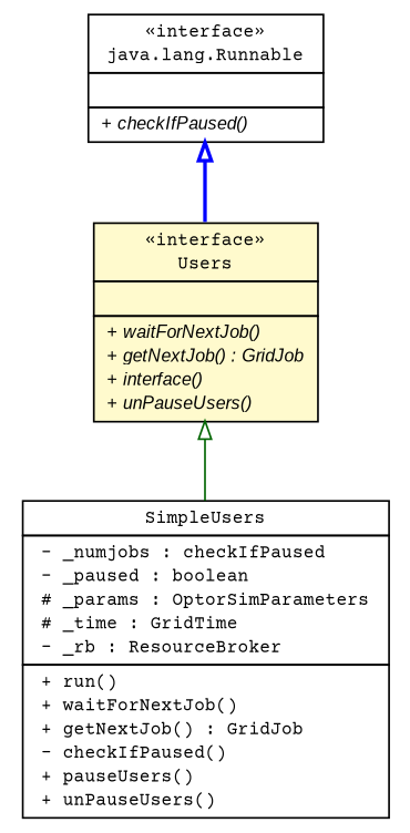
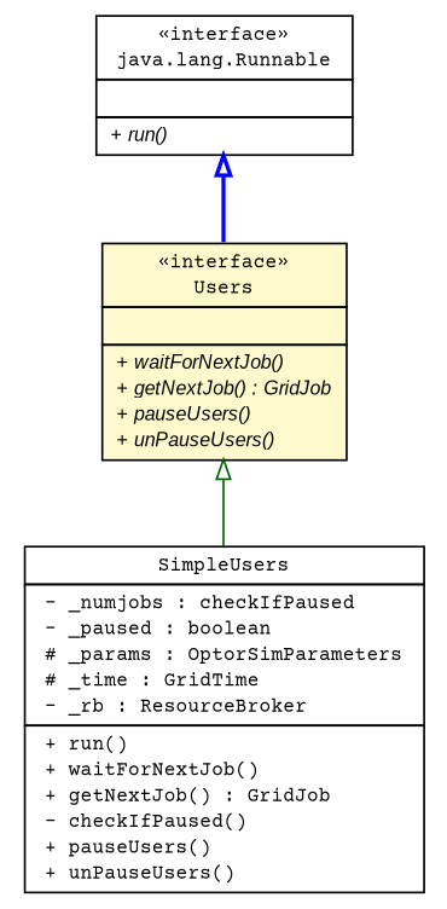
  digraph {
    fontname="Courier Prime"
    nodesep=0.25
    ranksep=0.5
    node [fontcolor=black fontname="Courier Prime" fontsize=10.0 shape=plaintext]
    edge [arrowtail=empty dir=back fontname="Courier Prime" fontsize=10 headport=p labelfontname=arial labelfontsize=10 tailport=p]
-   n1 [label=<<table title="org.edg.data.replication.optorsim.Users" border="0" cellborder="1" cellspacing="0" cellpadding="2" port="p" bgcolor="lemonChiffon" href="./Users.html"> 		<tr><td><table border="0" cellspacing="0" cellpadding="1"> <tr><td align="center" balign="center"> &#171;interface&#187; </td></tr> <tr><td align="center" balign="center"> Users </td></tr> 		</table></td></tr> 		<tr><td><table border="0" cellspacing="0" cellpadding="1"> <tr><td align="left" balign="left">  </td></tr> 		</table></td></tr> 		<tr><td><table border="0" cellspacing="0" cellpadding="1"> <tr><td align="left" balign="left"><font face="arial italic" point-size="10.0"> + waitForNextJob() </font></td></tr> <tr><td align="left" balign="left"><font face="arial italic" point-size="10.0"> + getNextJob() : GridJob </font></td></tr> <tr><td align="left" balign="left"><font face="arial italic" point-size="10.0"> + interface() </font></td></tr> <tr><td align="left" balign="left"><font face="arial italic" point-size="10.0"> + unPauseUsers() </font></td></tr> 		</table></td></tr> 		</table>>]
+   n1 [label=<<table title="org.edg.data.replication.optorsim.Users" border="0" cellborder="1" cellspacing="0" cellpadding="2" port="p" bgcolor="lemonChiffon" href="./Users.html"> 		<tr><td><table border="0" cellspacing="0" cellpadding="1"> <tr><td align="center" balign="center"> &#171;interface&#187; </td></tr> <tr><td align="center" balign="center"> Users </td></tr> 		</table></td></tr> 		<tr><td><table border="0" cellspacing="0" cellpadding="1"> <tr><td align="left" balign="left">  </td></tr> 		</table></td></tr> 		<tr><td><table border="0" cellspacing="0" cellpadding="1"> <tr><td align="left" balign="left"><font face="arial italic" point-size="10.0"> + waitForNextJob() </font></td></tr> <tr><td align="left" balign="left"><font face="arial italic" point-size="10.0"> + getNextJob() : GridJob </font></td></tr> <tr><td align="left" balign="left"><font face="arial italic" point-size="10.0"> + pauseUsers() </font></td></tr> <tr><td align="left" balign="left"><font face="arial italic" point-size="10.0"> + unPauseUsers() </font></td></tr> 		</table></td></tr> 		</table>>]
    n2 [label=<<table title="org.edg.data.replication.optorsim.SimpleUsers" border="0" cellborder="1" cellspacing="0" cellpadding="2" port="p" href="./SimpleUsers.html"> 		<tr><td><table border="0" cellspacing="0" cellpadding="1"> <tr><td align="center" balign="center"> SimpleUsers </td></tr> 		</table></td></tr> 		<tr><td><table border="0" cellspacing="0" cellpadding="1"> <tr><td align="left" balign="left"> - _numjobs : checkIfPaused </td></tr> <tr><td align="left" balign="left"> - _paused : boolean </td></tr> <tr><td align="left" balign="left"> # _params : OptorSimParameters </td></tr> <tr><td align="left" balign="left"> # _time : GridTime </td></tr> <tr><td align="left" balign="left"> - _rb : ResourceBroker </td></tr> 		</table></td></tr> 		<tr><td><table border="0" cellspacing="0" cellpadding="1"> <tr><td align="left" balign="left"> + run() </td></tr> <tr><td align="left" balign="left"> + waitForNextJob() </td></tr> <tr><td align="left" balign="left"> + getNextJob() : GridJob </td></tr> <tr><td align="left" balign="left"> - checkIfPaused() </td></tr> <tr><td align="left" balign="left"> + pauseUsers() </td></tr> <tr><td align="left" balign="left"> + unPauseUsers() </td></tr> 		</table></td></tr> 		</table>>]
-   n3 [label=<<table title="java.lang.Runnable" border="0" cellborder="1" cellspacing="0" cellpadding="2" port="p" href="http://java.sun.com/j2se/1.4.2/docs/api/java/lang/Runnable.html"> 		<tr><td><table border="0" cellspacing="0" cellpadding="1"> <tr><td align="center" balign="center"> &#171;interface&#187; </td></tr> <tr><td align="center" balign="center"> java.lang.Runnable </td></tr> 		</table></td></tr> 		<tr><td><table border="0" cellspacing="0" cellpadding="1"> <tr><td align="left" balign="left">  </td></tr> 		</table></td></tr> 		<tr><td><table border="0" cellspacing="0" cellpadding="1"> <tr><td align="left" balign="left"><font face="arial italic" point-size="10.0"> + checkIfPaused() </font></td></tr> 		</table></td></tr> 		</table>>]
+   n3 [label=<<table title="java.lang.Runnable" border="0" cellborder="1" cellspacing="0" cellpadding="2" port="p" href="http://java.sun.com/j2se/1.4.2/docs/api/java/lang/Runnable.html"> 		<tr><td><table border="0" cellspacing="0" cellpadding="1"> <tr><td align="center" balign="center"> &#171;interface&#187; </td></tr> <tr><td align="center" balign="center"> java.lang.Runnable </td></tr> 		</table></td></tr> 		<tr><td><table border="0" cellspacing="0" cellpadding="1"> <tr><td align="left" balign="left">  </td></tr> 		</table></td></tr> 		<tr><td><table border="0" cellspacing="0" cellpadding="1"> <tr><td align="left" balign="left"><font face="arial italic" point-size="10.0"> + run() </font></td></tr> 		</table></td></tr> 		</table>>]
    n1 -> n2 [color=darkgreen style=solid]
    n3 -> n1 [color=blue style=bold]
  }
